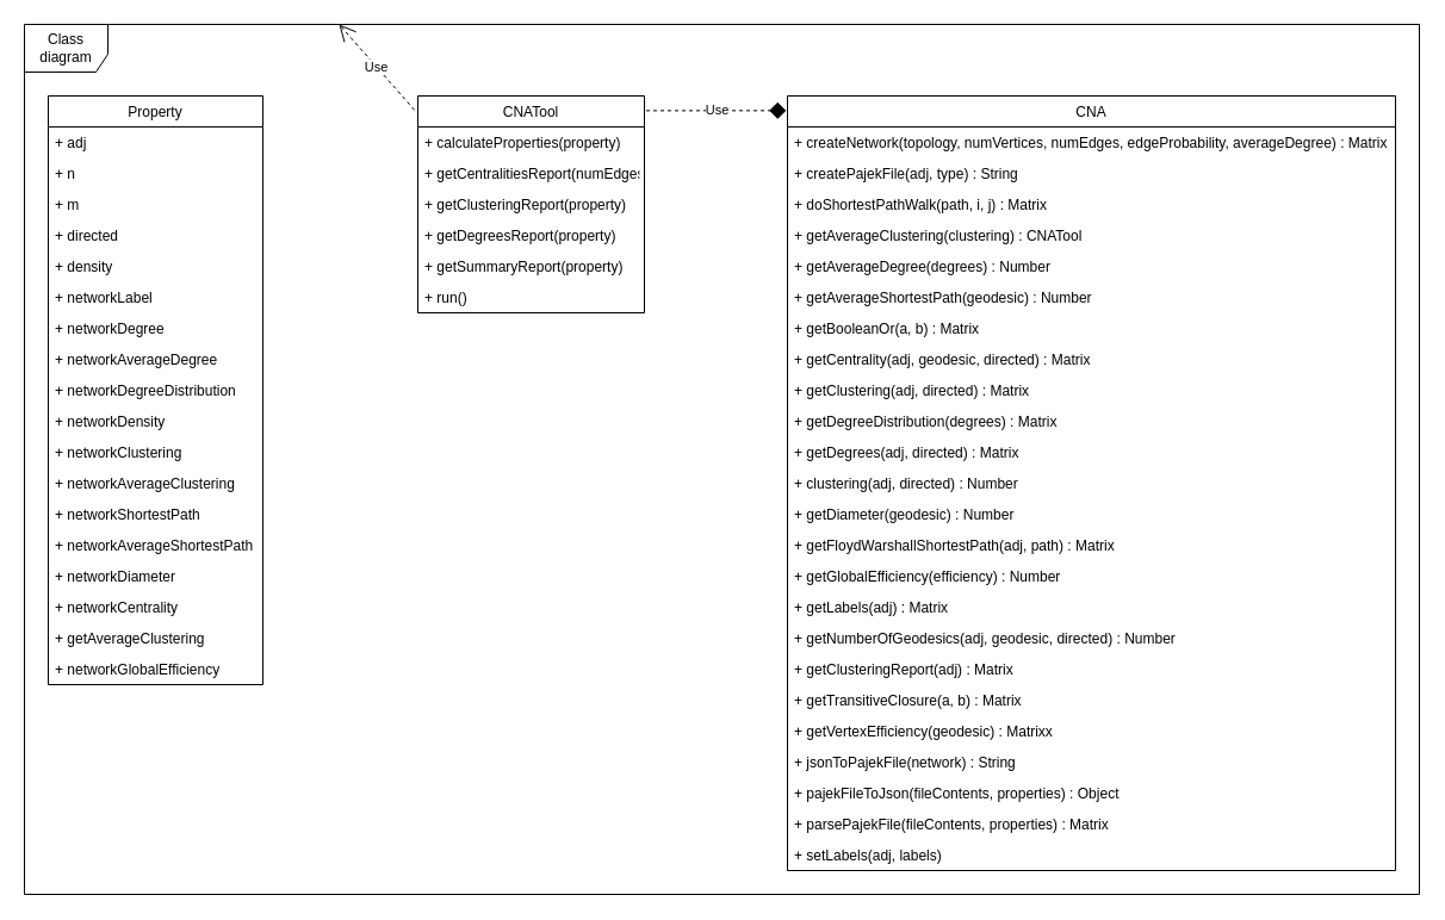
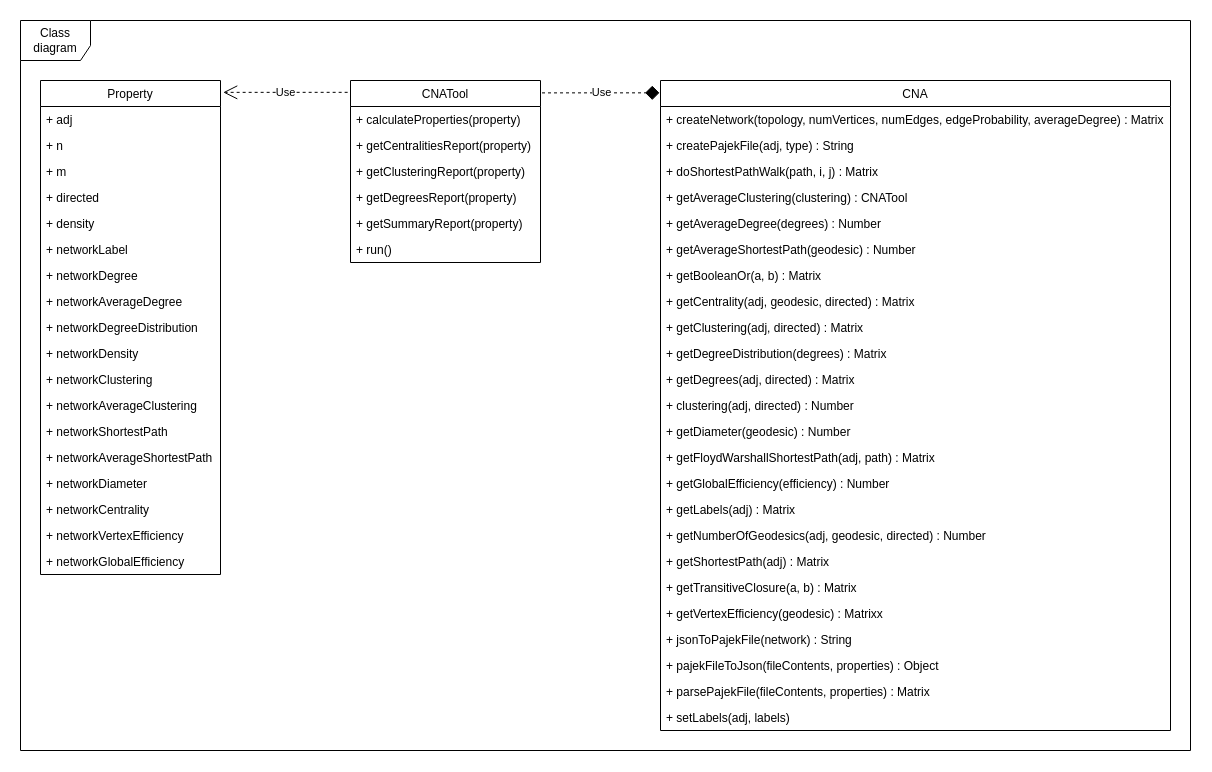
  <mxCell id="0" />
  <mxCell id="1" parent="0" />
  <mxCell id="2" value="Class diagram" style="shape=umlFrame;whiteSpace=wrap;html=1;width=70;height=40;" vertex="1" parent="1"><mxGeometry x="20" y="20" width="1170" height="730" as="geometry" /></mxCell>
  <mxCell id="3" value="Property" style="swimlane;fontStyle=0;childLayout=stackLayout;horizontal=1;startSize=26;fillColor=none;horizontalStack=0;resizeParent=1;resizeParentMax=0;resizeLast=0;collapsible=1;marginBottom=0;resizeWidth=0;autosize=1;container=0;" vertex="1" parent="1"><mxGeometry x="40" y="80" width="180" height="494" as="geometry" /></mxCell>
  <mxCell id="4" value="+ adj" style="text;strokeColor=none;fillColor=none;align=left;verticalAlign=top;spacingLeft=4;spacingRight=4;overflow=hidden;rotatable=0;points=[[0,0.5],[1,0.5]];portConstraint=eastwest;" vertex="1" parent="3"><mxGeometry y="26" width="180" height="26" as="geometry" /></mxCell>
  <mxCell id="5" value="+ n" style="text;strokeColor=none;fillColor=none;align=left;verticalAlign=top;spacingLeft=4;spacingRight=4;overflow=hidden;rotatable=0;points=[[0,0.5],[1,0.5]];portConstraint=eastwest;" vertex="1" parent="3"><mxGeometry y="52" width="180" height="26" as="geometry" /></mxCell>
  <mxCell id="6" value="+ m" style="text;strokeColor=none;fillColor=none;align=left;verticalAlign=top;spacingLeft=4;spacingRight=4;overflow=hidden;rotatable=0;points=[[0,0.5],[1,0.5]];portConstraint=eastwest;" vertex="1" parent="3"><mxGeometry y="78" width="180" height="26" as="geometry" /></mxCell>
  <mxCell id="7" value="+ directed" style="text;strokeColor=none;fillColor=none;align=left;verticalAlign=top;spacingLeft=4;spacingRight=4;overflow=hidden;rotatable=0;points=[[0,0.5],[1,0.5]];portConstraint=eastwest;" vertex="1" parent="3"><mxGeometry y="104" width="180" height="26" as="geometry" /></mxCell>
  <mxCell id="8" value="+ density" style="text;strokeColor=none;fillColor=none;align=left;verticalAlign=top;spacingLeft=4;spacingRight=4;overflow=hidden;rotatable=0;points=[[0,0.5],[1,0.5]];portConstraint=eastwest;" vertex="1" parent="3"><mxGeometry y="130" width="180" height="26" as="geometry" /></mxCell>
  <mxCell id="9" value="+ networkLabel" style="text;strokeColor=none;fillColor=none;align=left;verticalAlign=top;spacingLeft=4;spacingRight=4;overflow=hidden;rotatable=0;points=[[0,0.5],[1,0.5]];portConstraint=eastwest;" vertex="1" parent="3"><mxGeometry y="156" width="180" height="26" as="geometry" /></mxCell>
  <mxCell id="10" value="+ networkDegree" style="text;strokeColor=none;fillColor=none;align=left;verticalAlign=top;spacingLeft=4;spacingRight=4;overflow=hidden;rotatable=0;points=[[0,0.5],[1,0.5]];portConstraint=eastwest;" vertex="1" parent="3"><mxGeometry y="182" width="180" height="26" as="geometry" /></mxCell>
  <mxCell id="11" value="+ networkAverageDegree" style="text;strokeColor=none;fillColor=none;align=left;verticalAlign=top;spacingLeft=4;spacingRight=4;overflow=hidden;rotatable=0;points=[[0,0.5],[1,0.5]];portConstraint=eastwest;" vertex="1" parent="3"><mxGeometry y="208" width="180" height="26" as="geometry" /></mxCell>
  <mxCell id="12" value="+ networkDegreeDistribution" style="text;strokeColor=none;fillColor=none;align=left;verticalAlign=top;spacingLeft=4;spacingRight=4;overflow=hidden;rotatable=0;points=[[0,0.5],[1,0.5]];portConstraint=eastwest;" vertex="1" parent="3"><mxGeometry y="234" width="180" height="26" as="geometry" /></mxCell>
  <mxCell id="13" value="+ networkDensity" style="text;strokeColor=none;fillColor=none;align=left;verticalAlign=top;spacingLeft=4;spacingRight=4;overflow=hidden;rotatable=0;points=[[0,0.5],[1,0.5]];portConstraint=eastwest;" vertex="1" parent="3"><mxGeometry y="260" width="180" height="26" as="geometry" /></mxCell>
  <mxCell id="14" value="+ networkClustering" style="text;strokeColor=none;fillColor=none;align=left;verticalAlign=top;spacingLeft=4;spacingRight=4;overflow=hidden;rotatable=0;points=[[0,0.5],[1,0.5]];portConstraint=eastwest;" vertex="1" parent="3"><mxGeometry y="286" width="180" height="26" as="geometry" /></mxCell>
  <mxCell id="15" value="+ networkAverageClustering" style="text;strokeColor=none;fillColor=none;align=left;verticalAlign=top;spacingLeft=4;spacingRight=4;overflow=hidden;rotatable=0;points=[[0,0.5],[1,0.5]];portConstraint=eastwest;" vertex="1" parent="3"><mxGeometry y="312" width="180" height="26" as="geometry" /></mxCell>
  <mxCell id="16" value="+ networkShortestPath" style="text;strokeColor=none;fillColor=none;align=left;verticalAlign=top;spacingLeft=4;spacingRight=4;overflow=hidden;rotatable=0;points=[[0,0.5],[1,0.5]];portConstraint=eastwest;" vertex="1" parent="3"><mxGeometry y="338" width="180" height="26" as="geometry" /></mxCell>
  <mxCell id="17" value="+ networkAverageShortestPath" style="text;strokeColor=none;fillColor=none;align=left;verticalAlign=top;spacingLeft=4;spacingRight=4;overflow=hidden;rotatable=0;points=[[0,0.5],[1,0.5]];portConstraint=eastwest;" vertex="1" parent="3"><mxGeometry y="364" width="180" height="26" as="geometry" /></mxCell>
  <mxCell id="18" value="+ networkDiameter" style="text;strokeColor=none;fillColor=none;align=left;verticalAlign=top;spacingLeft=4;spacingRight=4;overflow=hidden;rotatable=0;points=[[0,0.5],[1,0.5]];portConstraint=eastwest;" vertex="1" parent="3"><mxGeometry y="390" width="180" height="26" as="geometry" /></mxCell>
  <mxCell id="19" value="+ networkCentrality" style="text;strokeColor=none;fillColor=none;align=left;verticalAlign=top;spacingLeft=4;spacingRight=4;overflow=hidden;rotatable=0;points=[[0,0.5],[1,0.5]];portConstraint=eastwest;" vertex="1" parent="3"><mxGeometry y="416" width="180" height="26" as="geometry" /></mxCell>
- <mxCell id="20" value="+ getAverageClustering" style="text;strokeColor=none;fillColor=none;align=left;verticalAlign=top;spacingLeft=4;spacingRight=4;overflow=hidden;rotatable=0;points=[[0,0.5],[1,0.5]];portConstraint=eastwest;" vertex="1" parent="3"><mxGeometry y="442" width="180" height="26" as="geometry" /></mxCell>
+ <mxCell id="20" value="+ networkVertexEfficiency" style="text;strokeColor=none;fillColor=none;align=left;verticalAlign=top;spacingLeft=4;spacingRight=4;overflow=hidden;rotatable=0;points=[[0,0.5],[1,0.5]];portConstraint=eastwest;" vertex="1" parent="3"><mxGeometry y="442" width="180" height="26" as="geometry" /></mxCell>
  <mxCell id="21" value="+ networkGlobalEfficiency" style="text;strokeColor=none;fillColor=none;align=left;verticalAlign=top;spacingLeft=4;spacingRight=4;overflow=hidden;rotatable=0;points=[[0,0.5],[1,0.5]];portConstraint=eastwest;" vertex="1" parent="3"><mxGeometry y="468" width="180" height="26" as="geometry" /></mxCell>
  <mxCell id="22" value="CNATool" style="swimlane;fontStyle=0;childLayout=stackLayout;horizontal=1;startSize=26;fillColor=none;horizontalStack=0;resizeParent=1;resizeParentMax=0;resizeLast=0;collapsible=1;marginBottom=0;autosize=1;" vertex="1" parent="1"><mxGeometry x="350" y="80" width="190" height="182" as="geometry" /></mxCell>
  <mxCell id="23" value="+ calculateProperties(property)" style="text;strokeColor=none;fillColor=none;align=left;verticalAlign=top;spacingLeft=4;spacingRight=4;overflow=hidden;rotatable=0;points=[[0,0.5],[1,0.5]];portConstraint=eastwest;" vertex="1" parent="22"><mxGeometry y="26" width="190" height="26" as="geometry" /></mxCell>
- <mxCell id="24" value="+ getCentralitiesReport(numEdges)" style="text;strokeColor=none;fillColor=none;align=left;verticalAlign=top;spacingLeft=4;spacingRight=4;overflow=hidden;rotatable=0;points=[[0,0.5],[1,0.5]];portConstraint=eastwest;" vertex="1" parent="22"><mxGeometry y="52" width="190" height="26" as="geometry" /></mxCell>
+ <mxCell id="24" value="+ getCentralitiesReport(property)" style="text;strokeColor=none;fillColor=none;align=left;verticalAlign=top;spacingLeft=4;spacingRight=4;overflow=hidden;rotatable=0;points=[[0,0.5],[1,0.5]];portConstraint=eastwest;" vertex="1" parent="22"><mxGeometry y="52" width="190" height="26" as="geometry" /></mxCell>
  <mxCell id="25" value="+ getClusteringReport(property)" style="text;strokeColor=none;fillColor=none;align=left;verticalAlign=top;spacingLeft=4;spacingRight=4;overflow=hidden;rotatable=0;points=[[0,0.5],[1,0.5]];portConstraint=eastwest;" vertex="1" parent="22"><mxGeometry y="78" width="190" height="26" as="geometry" /></mxCell>
  <mxCell id="26" value="+ getDegreesReport(property)" style="text;strokeColor=none;fillColor=none;align=left;verticalAlign=top;spacingLeft=4;spacingRight=4;overflow=hidden;rotatable=0;points=[[0,0.5],[1,0.5]];portConstraint=eastwest;" vertex="1" parent="22"><mxGeometry y="104" width="190" height="26" as="geometry" /></mxCell>
  <mxCell id="27" value="+ getSummaryReport(property)" style="text;strokeColor=none;fillColor=none;align=left;verticalAlign=top;spacingLeft=4;spacingRight=4;overflow=hidden;rotatable=0;points=[[0,0.5],[1,0.5]];portConstraint=eastwest;" vertex="1" parent="22"><mxGeometry y="130" width="190" height="26" as="geometry" /></mxCell>
  <mxCell id="28" value="+ run()" style="text;strokeColor=none;fillColor=none;align=left;verticalAlign=top;spacingLeft=4;spacingRight=4;overflow=hidden;rotatable=0;points=[[0,0.5],[1,0.5]];portConstraint=eastwest;" vertex="1" parent="22"><mxGeometry y="156" width="190" height="26" as="geometry" /></mxCell>
- <mxCell id="29" value="Use" style="endArrow=open;endSize=12;dashed=1;html=1;exitX=-0.015;exitY=0.065;exitDx=0;exitDy=0;exitPerimeter=0;" edge="1" parent="1" source="22" target="2"><mxGeometry width="160" relative="1" as="geometry"><mxPoint x="340" y="92" as="sourcePoint" /><mxPoint x="240" y="120" as="targetPoint" /></mxGeometry></mxCell>
+ <mxCell id="29" value="Use" style="endArrow=open;endSize=12;dashed=1;html=1;entryX=1.015;entryY=0.024;entryDx=0;entryDy=0;entryPerimeter=0;exitX=-0.015;exitY=0.065;exitDx=0;exitDy=0;exitPerimeter=0;" edge="1" parent="1" source="22" target="3"><mxGeometry width="160" relative="1" as="geometry"><mxPoint x="340" y="92" as="sourcePoint" /><mxPoint x="240" y="120" as="targetPoint" /></mxGeometry></mxCell>
  <mxCell id="30" value="CNA" style="swimlane;fontStyle=0;childLayout=stackLayout;horizontal=1;startSize=26;fillColor=none;horizontalStack=0;resizeParent=1;resizeParentMax=0;resizeLast=0;collapsible=1;marginBottom=0;" vertex="1" parent="1"><mxGeometry x="660" y="80" width="510" height="650" as="geometry" /></mxCell>
  <mxCell id="31" value="+ createNetwork(topology, numVertices, numEdges, edgeProbability, averageDegree) : Matrix" style="text;strokeColor=none;fillColor=none;align=left;verticalAlign=top;spacingLeft=4;spacingRight=4;overflow=hidden;rotatable=0;points=[[0,0.5],[1,0.5]];portConstraint=eastwest;" vertex="1" parent="30"><mxGeometry y="26" width="510" height="26" as="geometry" /></mxCell>
  <mxCell id="32" value="+ createPajekFile(adj, type) : String" style="text;strokeColor=none;fillColor=none;align=left;verticalAlign=top;spacingLeft=4;spacingRight=4;overflow=hidden;rotatable=0;points=[[0,0.5],[1,0.5]];portConstraint=eastwest;" vertex="1" parent="30"><mxGeometry y="52" width="510" height="26" as="geometry" /></mxCell>
  <mxCell id="33" value="+ doShortestPathWalk(path, i, j) : Matrix" style="text;strokeColor=none;fillColor=none;align=left;verticalAlign=top;spacingLeft=4;spacingRight=4;overflow=hidden;rotatable=0;points=[[0,0.5],[1,0.5]];portConstraint=eastwest;" vertex="1" parent="30"><mxGeometry y="78" width="510" height="26" as="geometry" /></mxCell>
  <mxCell id="34" value="+ getAverageClustering(clustering) : CNATool" style="text;strokeColor=none;fillColor=none;align=left;verticalAlign=top;spacingLeft=4;spacingRight=4;overflow=hidden;rotatable=0;points=[[0,0.5],[1,0.5]];portConstraint=eastwest;" vertex="1" parent="30"><mxGeometry y="104" width="510" height="26" as="geometry" /></mxCell>
  <mxCell id="35" value="+ getAverageDegree(degrees) : Number" style="text;strokeColor=none;fillColor=none;align=left;verticalAlign=top;spacingLeft=4;spacingRight=4;overflow=hidden;rotatable=0;points=[[0,0.5],[1,0.5]];portConstraint=eastwest;" vertex="1" parent="30"><mxGeometry y="130" width="510" height="26" as="geometry" /></mxCell>
  <mxCell id="36" value="+ getAverageShortestPath(geodesic) : Number" style="text;strokeColor=none;fillColor=none;align=left;verticalAlign=top;spacingLeft=4;spacingRight=4;overflow=hidden;rotatable=0;points=[[0,0.5],[1,0.5]];portConstraint=eastwest;" vertex="1" parent="30"><mxGeometry y="156" width="510" height="26" as="geometry" /></mxCell>
  <mxCell id="37" value="+ getBooleanOr(a, b) : Matrix" style="text;strokeColor=none;fillColor=none;align=left;verticalAlign=top;spacingLeft=4;spacingRight=4;overflow=hidden;rotatable=0;points=[[0,0.5],[1,0.5]];portConstraint=eastwest;" vertex="1" parent="30"><mxGeometry y="182" width="510" height="26" as="geometry" /></mxCell>
  <mxCell id="38" value="+ getCentrality(adj, geodesic, directed) : Matrix" style="text;strokeColor=none;fillColor=none;align=left;verticalAlign=top;spacingLeft=4;spacingRight=4;overflow=hidden;rotatable=0;points=[[0,0.5],[1,0.5]];portConstraint=eastwest;" vertex="1" parent="30"><mxGeometry y="208" width="510" height="26" as="geometry" /></mxCell>
  <mxCell id="39" value="+ getClustering(adj, directed) : Matrix" style="text;strokeColor=none;fillColor=none;align=left;verticalAlign=top;spacingLeft=4;spacingRight=4;overflow=hidden;rotatable=0;points=[[0,0.5],[1,0.5]];portConstraint=eastwest;" vertex="1" parent="30"><mxGeometry y="234" width="510" height="26" as="geometry" /></mxCell>
  <mxCell id="40" value="+ getDegreeDistribution(degrees) : Matrix" style="text;strokeColor=none;fillColor=none;align=left;verticalAlign=top;spacingLeft=4;spacingRight=4;overflow=hidden;rotatable=0;points=[[0,0.5],[1,0.5]];portConstraint=eastwest;" vertex="1" parent="30"><mxGeometry y="260" width="510" height="26" as="geometry" /></mxCell>
  <mxCell id="41" value="+ getDegrees(adj, directed) : Matrix" style="text;strokeColor=none;fillColor=none;align=left;verticalAlign=top;spacingLeft=4;spacingRight=4;overflow=hidden;rotatable=0;points=[[0,0.5],[1,0.5]];portConstraint=eastwest;" vertex="1" parent="30"><mxGeometry y="286" width="510" height="26" as="geometry" /></mxCell>
  <mxCell id="42" value="+ clustering(adj, directed) : Number" style="text;strokeColor=none;fillColor=none;align=left;verticalAlign=top;spacingLeft=4;spacingRight=4;overflow=hidden;rotatable=0;points=[[0,0.5],[1,0.5]];portConstraint=eastwest;" vertex="1" parent="30"><mxGeometry y="312" width="510" height="26" as="geometry" /></mxCell>
  <mxCell id="43" value="+ getDiameter(geodesic) : Number" style="text;strokeColor=none;fillColor=none;align=left;verticalAlign=top;spacingLeft=4;spacingRight=4;overflow=hidden;rotatable=0;points=[[0,0.5],[1,0.5]];portConstraint=eastwest;" vertex="1" parent="30"><mxGeometry y="338" width="510" height="26" as="geometry" /></mxCell>
  <mxCell id="44" value="+ getFloydWarshallShortestPath(adj, path) : Matrix" style="text;strokeColor=none;fillColor=none;align=left;verticalAlign=top;spacingLeft=4;spacingRight=4;overflow=hidden;rotatable=0;points=[[0,0.5],[1,0.5]];portConstraint=eastwest;" vertex="1" parent="30"><mxGeometry y="364" width="510" height="26" as="geometry" /></mxCell>
  <mxCell id="45" value="+ getGlobalEfficiency(efficiency) : Number" style="text;strokeColor=none;fillColor=none;align=left;verticalAlign=top;spacingLeft=4;spacingRight=4;overflow=hidden;rotatable=0;points=[[0,0.5],[1,0.5]];portConstraint=eastwest;" vertex="1" parent="30"><mxGeometry y="390" width="510" height="26" as="geometry" /></mxCell>
  <mxCell id="46" value="+ getLabels(adj) : Matrix" style="text;strokeColor=none;fillColor=none;align=left;verticalAlign=top;spacingLeft=4;spacingRight=4;overflow=hidden;rotatable=0;points=[[0,0.5],[1,0.5]];portConstraint=eastwest;" vertex="1" parent="30"><mxGeometry y="416" width="510" height="26" as="geometry" /></mxCell>
  <mxCell id="47" value="+ getNumberOfGeodesics(adj, geodesic, directed) : Number" style="text;strokeColor=none;fillColor=none;align=left;verticalAlign=top;spacingLeft=4;spacingRight=4;overflow=hidden;rotatable=0;points=[[0,0.5],[1,0.5]];portConstraint=eastwest;" vertex="1" parent="30"><mxGeometry y="442" width="510" height="26" as="geometry" /></mxCell>
- <mxCell id="48" value="+ getClusteringReport(adj) : Matrix" style="text;strokeColor=none;fillColor=none;align=left;verticalAlign=top;spacingLeft=4;spacingRight=4;overflow=hidden;rotatable=0;points=[[0,0.5],[1,0.5]];portConstraint=eastwest;" vertex="1" parent="30"><mxGeometry y="468" width="510" height="26" as="geometry" /></mxCell>
+ <mxCell id="48" value="+ getShortestPath(adj) : Matrix" style="text;strokeColor=none;fillColor=none;align=left;verticalAlign=top;spacingLeft=4;spacingRight=4;overflow=hidden;rotatable=0;points=[[0,0.5],[1,0.5]];portConstraint=eastwest;" vertex="1" parent="30"><mxGeometry y="468" width="510" height="26" as="geometry" /></mxCell>
  <mxCell id="49" value="+ getTransitiveClosure(a, b) : Matrix" style="text;strokeColor=none;fillColor=none;align=left;verticalAlign=top;spacingLeft=4;spacingRight=4;overflow=hidden;rotatable=0;points=[[0,0.5],[1,0.5]];portConstraint=eastwest;" vertex="1" parent="30"><mxGeometry y="494" width="510" height="26" as="geometry" /></mxCell>
  <mxCell id="50" value="+ getVertexEfficiency(geodesic) : Matrixx" style="text;strokeColor=none;fillColor=none;align=left;verticalAlign=top;spacingLeft=4;spacingRight=4;overflow=hidden;rotatable=0;points=[[0,0.5],[1,0.5]];portConstraint=eastwest;" vertex="1" parent="30"><mxGeometry y="520" width="510" height="26" as="geometry" /></mxCell>
  <mxCell id="51" value="+ jsonToPajekFile(network) : String" style="text;strokeColor=none;fillColor=none;align=left;verticalAlign=top;spacingLeft=4;spacingRight=4;overflow=hidden;rotatable=0;points=[[0,0.5],[1,0.5]];portConstraint=eastwest;" vertex="1" parent="30"><mxGeometry y="546" width="510" height="26" as="geometry" /></mxCell>
  <mxCell id="52" value="+ pajekFileToJson(fileContents, properties) : Object" style="text;strokeColor=none;fillColor=none;align=left;verticalAlign=top;spacingLeft=4;spacingRight=4;overflow=hidden;rotatable=0;points=[[0,0.5],[1,0.5]];portConstraint=eastwest;" vertex="1" parent="30"><mxGeometry y="572" width="510" height="26" as="geometry" /></mxCell>
  <mxCell id="53" value="+ parsePajekFile(fileContents, properties) : Matrix" style="text;strokeColor=none;fillColor=none;align=left;verticalAlign=top;spacingLeft=4;spacingRight=4;overflow=hidden;rotatable=0;points=[[0,0.5],[1,0.5]];portConstraint=eastwest;" vertex="1" parent="30"><mxGeometry y="598" width="510" height="26" as="geometry" /></mxCell>
  <mxCell id="54" value="+ setLabels(adj, labels)" style="text;strokeColor=none;fillColor=none;align=left;verticalAlign=top;spacingLeft=4;spacingRight=4;overflow=hidden;rotatable=0;points=[[0,0.5],[1,0.5]];portConstraint=eastwest;" vertex="1" parent="30"><mxGeometry y="624" width="510" height="26" as="geometry" /></mxCell>
  <mxCell id="55" value="Use" style="endArrow=diamond;endSize=12;dashed=1;html=1;exitX=1.008;exitY=0.068;exitDx=0;exitDy=0;exitPerimeter=0;entryX=-0.002;entryY=0.019;entryDx=0;entryDy=0;entryPerimeter=0;" edge="1" parent="1" source="22" target="30"><mxGeometry width="160" relative="1" as="geometry"><mxPoint x="550" y="90" as="sourcePoint" /><mxPoint x="700" y="90" as="targetPoint" /></mxGeometry></mxCell>
